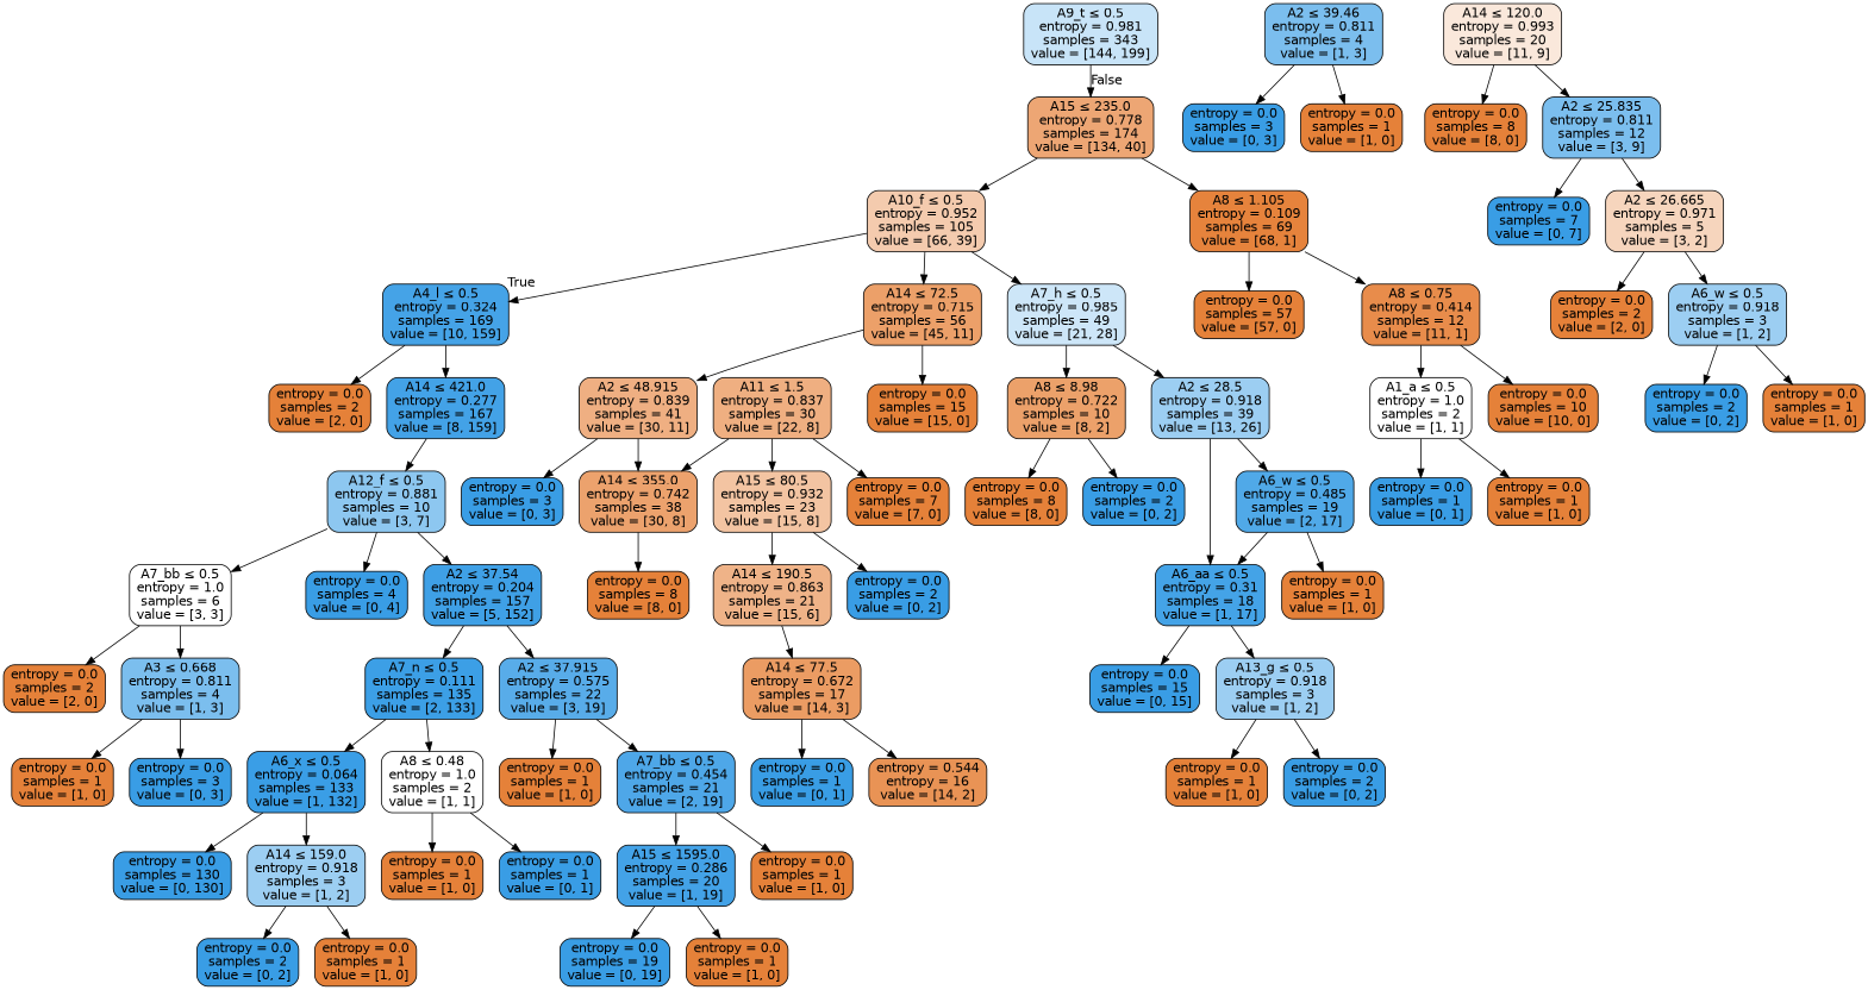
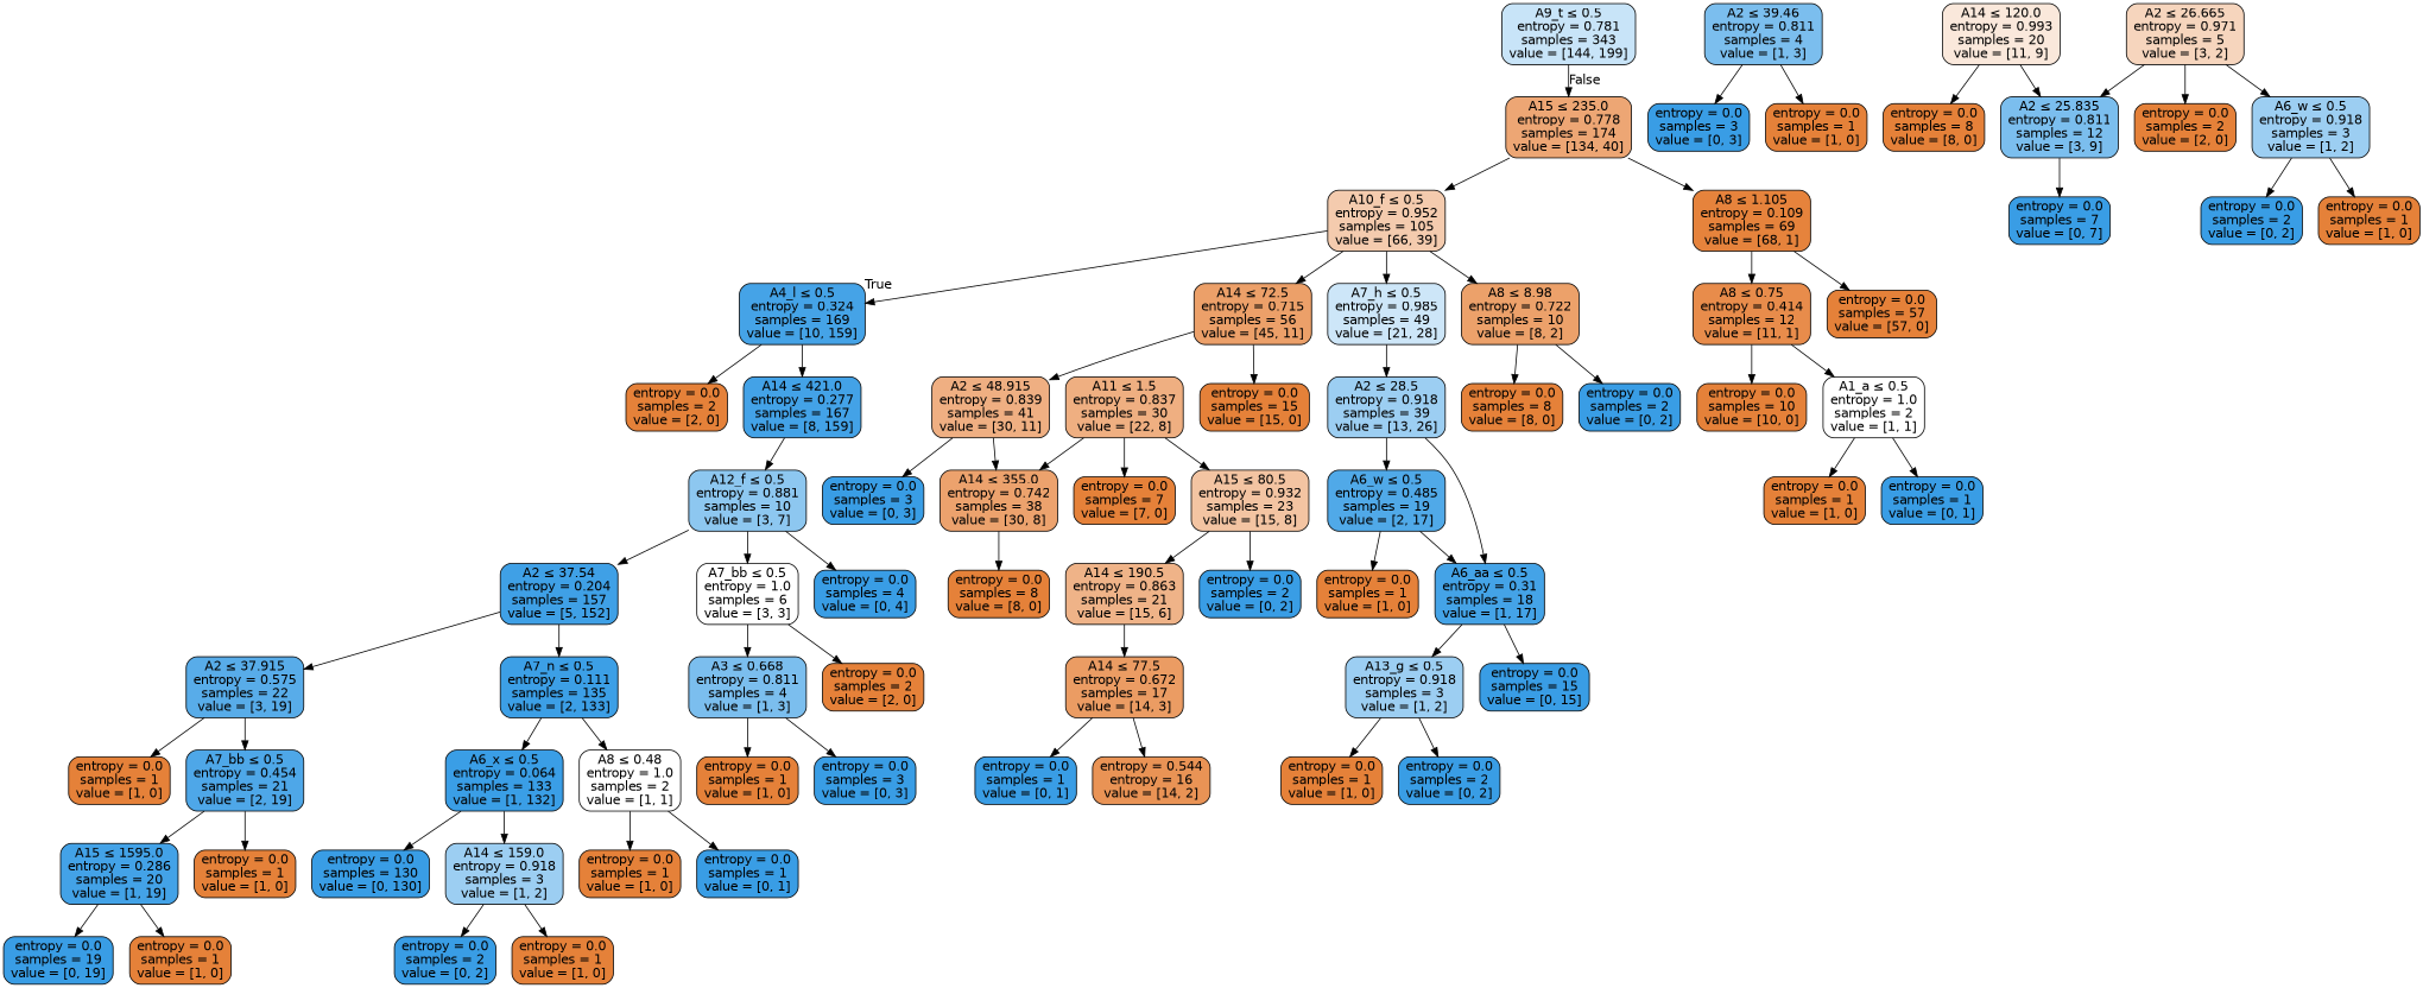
  digraph {
    node [color=black fillcolor="#e58139ff" fontname=helvetica shape=box style="filled, rounded"]
    edge [fontname=helvetica]
-   n1 [fillcolor="#399de546" label=<A9_t &le; 0.5<br/>entropy = 0.981<br/>samples = 343<br/>value = [144, 199]>]
+   n1 [fillcolor="#399de546" label=<A9_t &le; 0.5<br/>entropy = 0.781<br/>samples = 343<br/>value = [144, 199]>]
    n2 [fillcolor="#e58139b3" label=<A15 &le; 235.0<br/>entropy = 0.778<br/>samples = 174<br/>value = [134, 40]>]
    n3 [fillcolor="#399de5ef" label=<A4_l &le; 0.5<br/>entropy = 0.324<br/>samples = 169<br/>value = [10, 159]>]
    n4 [fillcolor="#399de5f2" label=<A14 &le; 421.0<br/>entropy = 0.277<br/>samples = 167<br/>value = [8, 159]>]
    n5 [label=<entropy = 0.0<br/>samples = 2<br/>value = [2, 0]>]
    n6 [fillcolor="#e5813968" label=<A10_f &le; 0.5<br/>entropy = 0.952<br/>samples = 105<br/>value = [66, 39]>]
    n7 [fillcolor="#e58139fb" label=<A8 &le; 1.105<br/>entropy = 0.109<br/>samples = 69<br/>value = [68, 1]>]
    n8 [fillcolor="#399de592" label=<A12_f &le; 0.5<br/>entropy = 0.881<br/>samples = 10<br/>value = [3, 7]>]
    n9 [fillcolor="#399de5f7" label=<A2 &le; 37.54<br/>entropy = 0.204<br/>samples = 157<br/>value = [5, 152]>]
    n10 [fillcolor="#399de5fb" label=<A7_n &le; 0.5<br/>entropy = 0.111<br/>samples = 135<br/>value = [2, 133]>]
    n11 [fillcolor="#399de5d7" label=<A2 &le; 37.915<br/>entropy = 0.575<br/>samples = 22<br/>value = [3, 19]>]
    n12 [fillcolor="#e5813900" label=<A7_bb &le; 0.5<br/>entropy = 1.0<br/>samples = 6<br/>value = [3, 3]>]
    n13 [fillcolor="#399de5ff" label=<entropy = 0.0<br/>samples = 4<br/>value = [0, 4]>]
    n14 [fillcolor="#399de5fd" label=<A6_x &le; 0.5<br/>entropy = 0.064<br/>samples = 133<br/>value = [1, 132]>]
    n15 [fillcolor="#e5813900" label=<A8 &le; 0.48<br/>entropy = 1.0<br/>samples = 2<br/>value = [1, 1]>]
    n16 [label=<entropy = 0.0<br/>samples = 1<br/>value = [1, 0]>]
    n17 [fillcolor="#399de5e4" label=<A7_bb &le; 0.5<br/>entropy = 0.454<br/>samples = 21<br/>value = [2, 19]>]
    n18 [fillcolor="#399de5ff" label=<entropy = 0.0<br/>samples = 130<br/>value = [0, 130]>]
    n19 [fillcolor="#399de57f" label=<A14 &le; 159.0<br/>entropy = 0.918<br/>samples = 3<br/>value = [1, 2]>]
    n20 [label=<entropy = 0.0<br/>samples = 1<br/>value = [1, 0]>]
    n21 [fillcolor="#399de5ff" label=<entropy = 0.0<br/>samples = 1<br/>value = [0, 1]>]
    n22 [fillcolor="#399de5ff" label=<entropy = 0.0<br/>samples = 2<br/>value = [0, 2]>]
    n23 [label=<entropy = 0.0<br/>samples = 1<br/>value = [1, 0]>]
    n24 [fillcolor="#399de5f2" label=<A15 &le; 1595.0<br/>entropy = 0.286<br/>samples = 20<br/>value = [1, 19]>]
    n25 [label=<entropy = 0.0<br/>samples = 1<br/>value = [1, 0]>]
    n26 [fillcolor="#399de5ff" label=<entropy = 0.0<br/>samples = 19<br/>value = [0, 19]>]
    n27 [label=<entropy = 0.0<br/>samples = 1<br/>value = [1, 0]>]
    n28 [label=<entropy = 0.0<br/>samples = 2<br/>value = [2, 0]>]
    n29 [fillcolor="#399de5aa" label=<A3 &le; 0.668<br/>entropy = 0.811<br/>samples = 4<br/>value = [1, 3]>]
    n30 [label=<entropy = 0.0<br/>samples = 1<br/>value = [1, 0]>]
    n31 [fillcolor="#399de5ff" label=<entropy = 0.0<br/>samples = 3<br/>value = [0, 3]>]
    n32 [fillcolor="#e58139c1" label=<A14 &le; 72.5<br/>entropy = 0.715<br/>samples = 56<br/>value = [45, 11]>]
    n33 [fillcolor="#399de540" label=<A7_h &le; 0.5<br/>entropy = 0.985<br/>samples = 49<br/>value = [21, 28]>]
    n34 [fillcolor="#e58139e8" label=<A8 &le; 0.75<br/>entropy = 0.414<br/>samples = 12<br/>value = [11, 1]>]
    n35 [label=<entropy = 0.0<br/>samples = 57<br/>value = [57, 0]>]
    n36 [label=<entropy = 0.0<br/>samples = 15<br/>value = [15, 0]>]
    n37 [fillcolor="#e58139a1" label=<A2 &le; 48.915<br/>entropy = 0.839<br/>samples = 41<br/>value = [30, 11]>]
    n38 [fillcolor="#399de57f" label=<A2 &le; 28.5<br/>entropy = 0.918<br/>samples = 39<br/>value = [13, 26]>]
    n39 [fillcolor="#e58139bf" label=<A8 &le; 8.98<br/>entropy = 0.722<br/>samples = 10<br/>value = [8, 2]>]
    n40 [fillcolor="#e58139bb" label=<A14 &le; 355.0<br/>entropy = 0.742<br/>samples = 38<br/>value = [30, 8]>]
    n41 [fillcolor="#399de5ff" label=<entropy = 0.0<br/>samples = 3<br/>value = [0, 3]>]
    n42 [label=<entropy = 0.0<br/>samples = 8<br/>value = [8, 0]>]
    n43 [fillcolor="#e58139a2" label=<A11 &le; 1.5<br/>entropy = 0.837<br/>samples = 30<br/>value = [22, 8]>]
    n44 [label=<entropy = 0.0<br/>samples = 7<br/>value = [7, 0]>]
    n45 [fillcolor="#e5813977" label=<A15 &le; 80.5<br/>entropy = 0.932<br/>samples = 23<br/>value = [15, 8]>]
    n46 [fillcolor="#e5813999" label=<A14 &le; 190.5<br/>entropy = 0.863<br/>samples = 21<br/>value = [15, 6]>]
    n47 [fillcolor="#399de5ff" label=<entropy = 0.0<br/>samples = 2<br/>value = [0, 2]>]
    n48 [fillcolor="#e58139c8" label=<A14 &le; 77.5<br/>entropy = 0.672<br/>samples = 17<br/>value = [14, 3]>]
    n49 [fillcolor="#399de5ff" label=<entropy = 0.0<br/>samples = 1<br/>value = [0, 1]>]
    n50 [fillcolor="#e58139db" label=<entropy = 0.544<br/>entropy = 16<br/>value = [14, 2]>]
    n51 [fillcolor="#399de5aa" label=<A2 &le; 39.46<br/>entropy = 0.811<br/>samples = 4<br/>value = [1, 3]>]
    n52 [fillcolor="#399de5ff" label=<entropy = 0.0<br/>samples = 3<br/>value = [0, 3]>]
    n53 [label=<entropy = 0.0<br/>samples = 1<br/>value = [1, 0]>]
    n54 [fillcolor="#399de5e1" label=<A6_w &le; 0.5<br/>entropy = 0.485<br/>samples = 19<br/>value = [2, 17]>]
    n55 [fillcolor="#399de5f0" label=<A6_aa &le; 0.5<br/>entropy = 0.31<br/>samples = 18<br/>value = [1, 17]>]
    n56 [label=<entropy = 0.0<br/>samples = 8<br/>value = [8, 0]>]
    n57 [fillcolor="#399de5ff" label=<entropy = 0.0<br/>samples = 2<br/>value = [0, 2]>]
    n58 [fillcolor="#e581392e" label=<A14 &le; 120.0<br/>entropy = 0.993<br/>samples = 20<br/>value = [11, 9]>]
    n59 [label=<entropy = 0.0<br/>samples = 8<br/>value = [8, 0]>]
    n60 [fillcolor="#399de5aa" label=<A2 &le; 25.835<br/>entropy = 0.811<br/>samples = 12<br/>value = [3, 9]>]
    n61 [label=<entropy = 0.0<br/>samples = 1<br/>value = [1, 0]>]
    n62 [fillcolor="#399de5ff" label=<entropy = 0.0<br/>samples = 7<br/>value = [0, 7]>]
    n63 [fillcolor="#e5813955" label=<A2 &le; 26.665<br/>entropy = 0.971<br/>samples = 5<br/>value = [3, 2]>]
    n64 [label=<entropy = 0.0<br/>samples = 2<br/>value = [2, 0]>]
    n65 [fillcolor="#399de57f" label=<A6_w &le; 0.5<br/>entropy = 0.918<br/>samples = 3<br/>value = [1, 2]>]
    n66 [fillcolor="#399de5ff" label=<entropy = 0.0<br/>samples = 2<br/>value = [0, 2]>]
    n67 [label=<entropy = 0.0<br/>samples = 1<br/>value = [1, 0]>]
    n68 [fillcolor="#399de5ff" label=<entropy = 0.0<br/>samples = 15<br/>value = [0, 15]>]
    n69 [fillcolor="#399de57f" label=<A13_g &le; 0.5<br/>entropy = 0.918<br/>samples = 3<br/>value = [1, 2]>]
    n70 [label=<entropy = 0.0<br/>samples = 1<br/>value = [1, 0]>]
    n71 [fillcolor="#399de5ff" label=<entropy = 0.0<br/>samples = 2<br/>value = [0, 2]>]
    n72 [label=<entropy = 0.0<br/>samples = 10<br/>value = [10, 0]>]
    n73 [fillcolor="#e5813900" label=<A1_a &le; 0.5<br/>entropy = 1.0<br/>samples = 2<br/>value = [1, 1]>]
    n74 [label=<entropy = 0.0<br/>samples = 1<br/>value = [1, 0]>]
    n75 [fillcolor="#399de5ff" label=<entropy = 0.0<br/>samples = 1<br/>value = [0, 1]>]
    n1 -> n2 [headlabel=False labelangle=-45 labeldistance=2.5]
    n2 -> n6
    n2 -> n7
    n3 -> n4
    n3 -> n5
    n4 -> n8
    n6 -> n3 [headlabel=True labelangle=45 labeldistance=2.5]
    n6 -> n32
    n6 -> n33
    n7 -> n34
    n7 -> n35
    n8 -> n9
    n8 -> n12
    n8 -> n13
    n9 -> n10
    n9 -> n11
    n10 -> n14
    n10 -> n15
    n11 -> n16
    n11 -> n17
    n12 -> n28
    n12 -> n29
    n14 -> n18
    n14 -> n19
    n15 -> n20
    n15 -> n21
    n17 -> n24
    n17 -> n25
    n19 -> n22
    n19 -> n23
    n24 -> n26
    n24 -> n27
    n29 -> n30
    n29 -> n31
    n32 -> n36
    n32 -> n37
    n33 -> n38
-   n33 -> n39
+   n6 -> n39
    n34 -> n72
    n34 -> n73
    n37 -> n40
    n37 -> n41
    n38 -> n54
    n38 -> n55
    n39 -> n56
    n39 -> n57
    n40 -> n42
    n43 -> n40
    n43 -> n44
    n43 -> n45
    n45 -> n46
    n45 -> n47
    n46 -> n48
    n48 -> n49
    n48 -> n50
    n51 -> n52
    n51 -> n53
    n54 -> n55
    n54 -> n61
    n55 -> n68
    n55 -> n69
    n58 -> n59
    n58 -> n60
    n60 -> n62
-   n60 -> n63
+   n63 -> n60
    n63 -> n64
    n63 -> n65
    n65 -> n66
    n65 -> n67
    n69 -> n70
    n69 -> n71
    n73 -> n74
    n73 -> n75
  }
